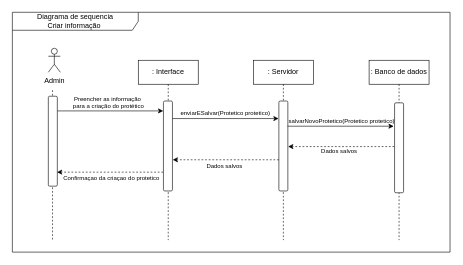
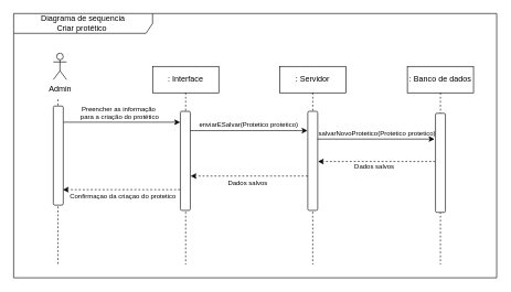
  <mxCell id="0" />
  <mxCell id="1" parent="0" />
  <mxCell id="2" value=": Servidor" style="shape=umlLifeline;perimeter=lifelinePerimeter;whiteSpace=wrap;html=1;container=1;dropTarget=0;collapsible=0;recursiveResize=0;outlineConnect=0;portConstraint=eastwest;newEdgeStyle={&quot;curved&quot;:0,&quot;rounded&quot;:0};" parent="1" vertex="1"><mxGeometry x="422" y="100" width="100" height="300" as="geometry" /></mxCell>
  <mxCell id="3" value=": Banco de dados" style="shape=umlLifeline;perimeter=lifelinePerimeter;whiteSpace=wrap;html=1;container=1;dropTarget=0;collapsible=0;recursiveResize=0;outlineConnect=0;portConstraint=eastwest;newEdgeStyle={&quot;curved&quot;:0,&quot;rounded&quot;:0};" parent="1" vertex="1"><mxGeometry x="615" y="100" width="100" height="300" as="geometry" /></mxCell>
  <mxCell id="4" value=": Interface" style="shape=umlLifeline;perimeter=lifelinePerimeter;whiteSpace=wrap;html=1;container=1;dropTarget=0;collapsible=0;recursiveResize=0;outlineConnect=0;portConstraint=eastwest;newEdgeStyle={&quot;curved&quot;:0,&quot;rounded&quot;:0};" parent="1" vertex="1"><mxGeometry x="230" y="100" width="100" height="300" as="geometry" /></mxCell>
  <mxCell id="5" value="Admin" style="shape=umlActor;verticalLabelPosition=bottom;verticalAlign=top;html=1;outlineConnect=0;" parent="1" vertex="1"><mxGeometry x="80" y="80" width="20" height="40" as="geometry" /></mxCell>
  <mxCell id="6" value="" style="line;strokeWidth=1;direction=south;html=1;dashed=1;gradientColor=default;" parent="1" vertex="1"><mxGeometry x="82" y="150" width="10" height="250" as="geometry" /></mxCell>
  <mxCell id="7" value="" style="rounded=1;whiteSpace=wrap;html=1;" parent="1" vertex="1"><mxGeometry x="272" y="168" width="15" height="150" as="geometry" /></mxCell>
  <mxCell id="8" style="edgeStyle=orthogonalEdgeStyle;rounded=0;orthogonalLoop=1;jettySize=auto;html=1;entryX=-0.026;entryY=0.11;entryDx=0;entryDy=0;entryPerimeter=0;" parent="1" source="9" target="7" edge="1"><mxGeometry relative="1" as="geometry"><mxPoint x="230" y="184" as="targetPoint" /><Array as="points"><mxPoint x="184" y="185" /></Array></mxGeometry></mxCell>
  <mxCell id="9" value="" style="rounded=1;whiteSpace=wrap;html=1;" parent="1" vertex="1"><mxGeometry x="80" y="160" width="15" height="150" as="geometry" /></mxCell>
  <mxCell id="10" value="Preencher as informação&amp;nbsp;&lt;div&gt;para a criação do protético&lt;/div&gt;" style="text;html=1;align=center;verticalAlign=middle;resizable=0;points=[];autosize=1;strokeColor=none;fillColor=none;fontSize=10;" parent="1" vertex="1"><mxGeometry x="110" y="150" width="140" height="40" as="geometry" /></mxCell>
  <mxCell id="11" style="edgeStyle=orthogonalEdgeStyle;rounded=0;orthogonalLoop=1;jettySize=auto;html=1;entryX=-0.026;entryY=0.11;entryDx=0;entryDy=0;entryPerimeter=0;" parent="1" edge="1"><mxGeometry relative="1" as="geometry"><mxPoint x="464" y="197.23" as="targetPoint" /><mxPoint x="287" y="197.23" as="sourcePoint" /></mxGeometry></mxCell>
  <mxCell id="12" value="" style="rounded=1;whiteSpace=wrap;html=1;" parent="1" vertex="1"><mxGeometry x="464.5" y="168" width="15" height="150" as="geometry" /></mxCell>
  <mxCell id="13" value="enviarESalvar(Protetico protetico)" style="text;html=1;align=center;verticalAlign=middle;resizable=0;points=[];autosize=1;strokeColor=none;fillColor=none;fontSize=10;" parent="1" vertex="1"><mxGeometry x="290" y="172" width="170" height="30" as="geometry" /></mxCell>
  <mxCell id="14" value="" style="rounded=1;whiteSpace=wrap;html=1;" parent="1" vertex="1"><mxGeometry x="657.5" y="171" width="15" height="150" as="geometry" /></mxCell>
  <mxCell id="15" style="edgeStyle=orthogonalEdgeStyle;rounded=0;orthogonalLoop=1;jettySize=auto;html=1;entryX=-0.026;entryY=0.11;entryDx=0;entryDy=0;entryPerimeter=0;" parent="1" edge="1"><mxGeometry relative="1" as="geometry"><mxPoint x="656" y="210" as="targetPoint" /><mxPoint x="479" y="210" as="sourcePoint" /></mxGeometry></mxCell>
  <mxCell id="16" value="salvarNovoProtetico(Protetico protetico)" style="text;html=1;align=center;verticalAlign=middle;resizable=0;points=[];autosize=1;strokeColor=none;fillColor=none;fontSize=10;" parent="1" vertex="1"><mxGeometry x="469" y="186" width="200" height="30" as="geometry" /></mxCell>
  <mxCell id="17" style="edgeStyle=orthogonalEdgeStyle;rounded=0;orthogonalLoop=1;jettySize=auto;html=1;entryX=-0.026;entryY=0.11;entryDx=0;entryDy=0;entryPerimeter=0;dashed=1;" parent="1" edge="1"><mxGeometry relative="1" as="geometry"><mxPoint x="480" y="244" as="targetPoint" /><mxPoint x="657" y="244" as="sourcePoint" /></mxGeometry></mxCell>
  <mxCell id="18" value="Dados salvos" style="text;html=1;align=center;verticalAlign=middle;resizable=0;points=[];autosize=1;strokeColor=none;fillColor=none;fontSize=10;" parent="1" vertex="1"><mxGeometry x="525" y="237" width="80" height="30" as="geometry" /></mxCell>
  <mxCell id="19" style="edgeStyle=orthogonalEdgeStyle;rounded=0;orthogonalLoop=1;jettySize=auto;html=1;entryX=-0.026;entryY=0.11;entryDx=0;entryDy=0;entryPerimeter=0;dashed=1;" parent="1" edge="1"><mxGeometry relative="1" as="geometry"><mxPoint x="287.5" y="266" as="targetPoint" /><mxPoint x="464.5" y="266" as="sourcePoint" /></mxGeometry></mxCell>
  <mxCell id="20" value="Dados salvos&amp;nbsp;" style="text;html=1;align=center;verticalAlign=middle;resizable=0;points=[];autosize=1;strokeColor=none;fillColor=none;fontSize=10;" parent="1" vertex="1"><mxGeometry x="330" y="261" width="90" height="30" as="geometry" /></mxCell>
  <mxCell id="21" style="edgeStyle=orthogonalEdgeStyle;rounded=0;orthogonalLoop=1;jettySize=auto;html=1;entryX=-0.026;entryY=0.11;entryDx=0;entryDy=0;entryPerimeter=0;dashed=1;" parent="1" edge="1"><mxGeometry relative="1" as="geometry"><mxPoint x="94.5" y="286.62" as="targetPoint" /><mxPoint x="271.5" y="286.62" as="sourcePoint" /></mxGeometry></mxCell>
  <mxCell id="22" value="Confirmaçao da criaçao do protetico" style="text;html=1;align=center;verticalAlign=middle;resizable=0;points=[];autosize=1;strokeColor=none;fillColor=none;fontSize=10;" parent="1" vertex="1"><mxGeometry x="95" y="281" width="180" height="30" as="geometry" /></mxCell>
- <mxCell id="23" value="Diagrama de sequencia&lt;div&gt;Criar informação&amp;nbsp;&lt;/div&gt;" style="shape=umlFrame;whiteSpace=wrap;html=1;pointerEvents=0;width=210;height=30;" parent="1" vertex="1"><mxGeometry x="20" width="730" height="400" as="geometry" y="20" /></mxCell>
+ <mxCell id="23" value="Diagrama de sequencia&lt;div&gt;Criar protético&amp;nbsp;&lt;/div&gt;" style="shape=umlFrame;whiteSpace=wrap;html=1;pointerEvents=0;width=210;height=30;" parent="1" vertex="1"><mxGeometry x="20" width="730" height="400" as="geometry" y="20" /></mxCell>
